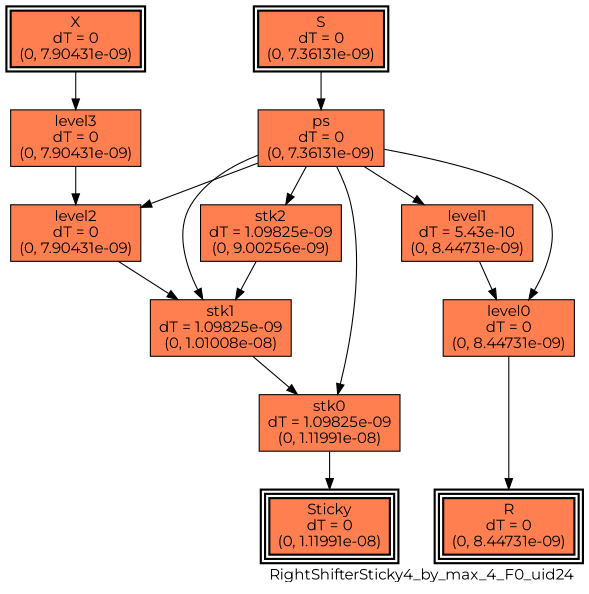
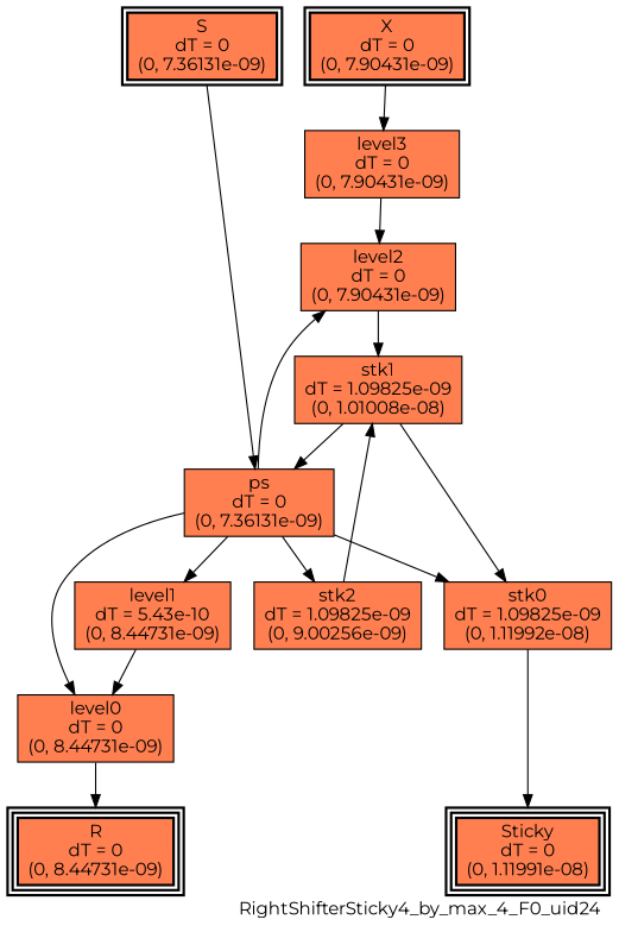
  digraph {
    fontname=Montserrat
    label=RightShifterSticky4_by_max_4_F0_uid24
    labeljust=right
    labelloc=bottom
    nodesep=0.25
    ranksep=0.5
    node [color=black fillcolor=coral fontname=Montserrat peripheries=1 shape=box style=filled]
    edge [arrowhead=normal arrowsize=1.0 arrowtail=normal color=black dir=forward fontname=Montserrat]
    n1 [label="X\ndT = 0\n(0, 7.90431e-09)" peripheries=2 style="bold, filled"]
    n2 [label="S\ndT = 0\n(0, 7.36131e-09)" peripheries=2 style="bold, filled"]
    n3 [label="R\ndT = 0\n(0, 8.44731e-09)" peripheries=3 style="bold, filled"]
    n4 [label="Sticky\ndT = 0\n(0, 1.11991e-08)" peripheries=3 style="bold, filled"]
    n5 [label="level3\ndT = 0\n(0, 7.90431e-09)"]
    n6 [label="ps\ndT = 0\n(0, 7.36131e-09)"]
    n7 [label="level2\ndT = 0\n(0, 7.90431e-09)"]
    n8 [label="level1\ndT = 5.43e-10\n(0, 8.44731e-09)"]
    n9 [label="level0\ndT = 0\n(0, 8.44731e-09)"]
    n10 [label="stk2\ndT = 1.09825e-09\n(0, 9.00256e-09)"]
    n11 [label="stk1\ndT = 1.09825e-09\n(0, 1.01008e-08)"]
-   n12 [label="stk0\ndT = 1.09825e-09\n(0, 1.11991e-08)"]
+   n12 [label="stk0\ndT = 1.09825e-09\n(0, 1.11992e-08)"]
    subgraph sub_1 {
      rank=same
      n1
      n2
    }
    subgraph sub_2 {
      rank=same
      n3
      n4
    }
    n1 -> n5
    n2 -> n6
    n5 -> n7
    n6 -> n7
    n6 -> n8
    n6 -> n9
    n6 -> n10
-   n6 -> n11
+   n11 -> n6
    n6 -> n12
    n7 -> n11
    n8 -> n9
    n9 -> n3
    n10 -> n11
    n11 -> n12
    n12 -> n4
  }
